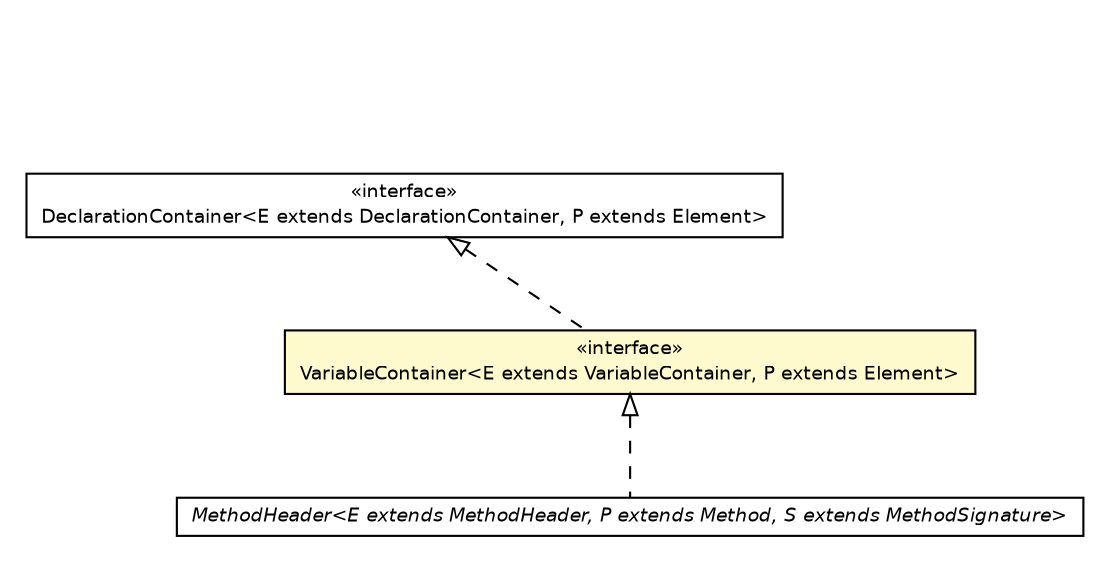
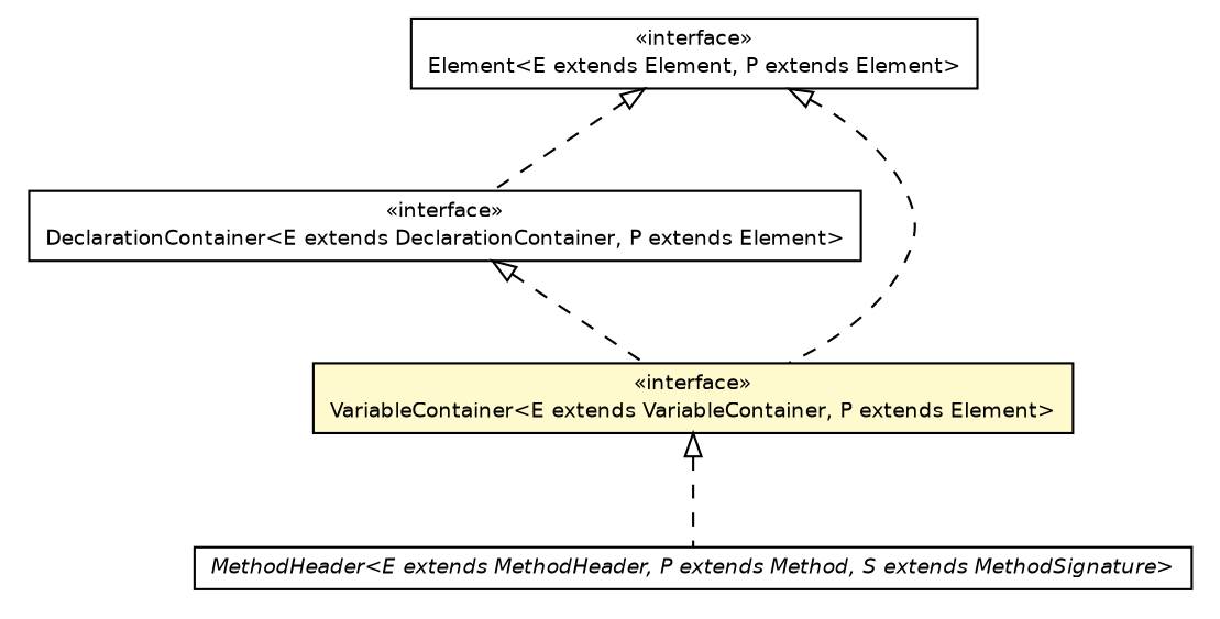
  digraph {
    nodesep=0.25
    ranksep=0.5
    node [fontcolor=black fontname=Helvetica fontsize=9.0 shape=plaintext]
    edge [arrowtail=empty dir=back fontname=Helvetica fontsize=10 headport=p labelfontname=Helvetica labelfontsize=10 style=dashed tailport=p]
    n1 [label=<<table title="chameleon.core.declaration.DeclarationContainer" border="0" cellborder="1" cellspacing="0" cellpadding="2" port="p" href="../declaration/DeclarationContainer.html"> 		<tr><td><table border="0" cellspacing="0" cellpadding="1"> <tr><td align="center" balign="center"> &#171;interface&#187; </td></tr> <tr><td align="center" balign="center"> DeclarationContainer&lt;E extends DeclarationContainer, P extends Element&gt; </td></tr> 		</table></td></tr> 		</table>>]
    n2 [label=<<table title="chameleon.core.variable.VariableContainer" border="0" cellborder="1" cellspacing="0" cellpadding="2" port="p" bgcolor="lemonChiffon" href="./VariableContainer.html"> 		<tr><td><table border="0" cellspacing="0" cellpadding="1"> <tr><td align="center" balign="center"> &#171;interface&#187; </td></tr> <tr><td align="center" balign="center"> VariableContainer&lt;E extends VariableContainer, P extends Element&gt; </td></tr> 		</table></td></tr> 		</table>>]
+   n3 [label=<<table title="chameleon.core.element.Element" border="0" cellborder="1" cellspacing="0" cellpadding="2" port="p" href="../element/Element.html"> 		<tr><td><table border="0" cellspacing="0" cellpadding="1"> <tr><td align="center" balign="center"> &#171;interface&#187; </td></tr> <tr><td align="center" balign="center"> Element&lt;E extends Element, P extends Element&gt; </td></tr> 		</table></td></tr> 		</table>>]
    n4 [label=<<table title="chameleon.core.method.MethodHeader" border="0" cellborder="1" cellspacing="0" cellpadding="2" port="p" href="../method/MethodHeader.html"> 		<tr><td><table border="0" cellspacing="0" cellpadding="1"> <tr><td align="center" balign="center"><font face="Helvetica-Oblique"> MethodHeader&lt;E extends MethodHeader, P extends Method, S extends MethodSignature&gt; </font></td></tr> 		</table></td></tr> 		</table>>]
    n1 -> n2
    n2 -> n4
+   n3 -> n1
+   n3 -> n2
  }
